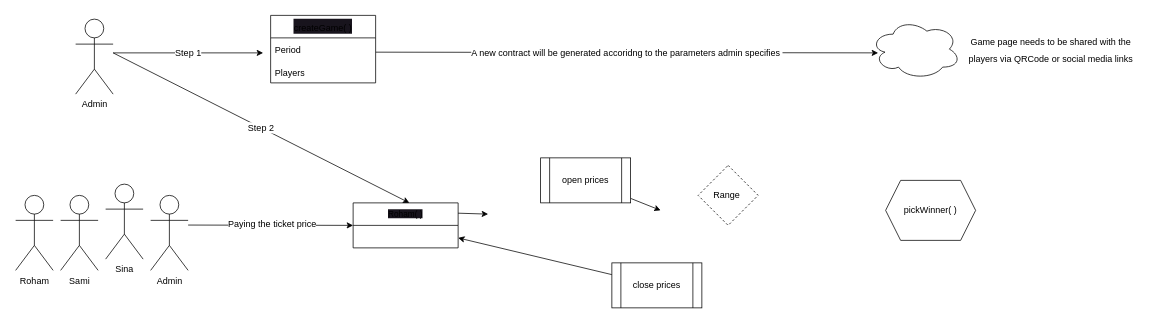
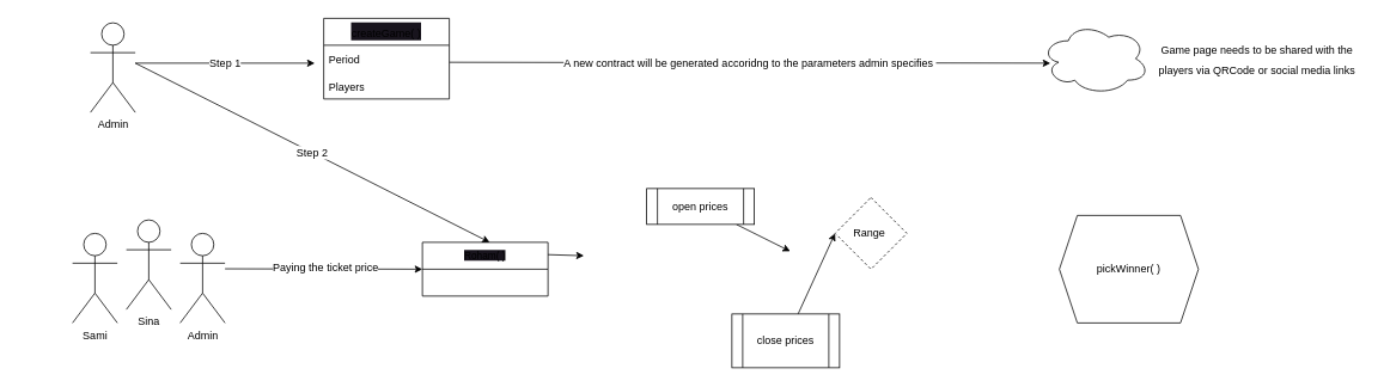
  <mxCell id="0" />
  <mxCell id="1" parent="0" />
  <mxCell id="2" value="&lt;font style=&quot;font-size: 12px;&quot;&gt;Step 1&lt;/font&gt;" style="edgeStyle=none;html=1;" edge="1" parent="1"><mxGeometry x="-0.004" relative="1" as="geometry"><mxPoint x="150" y="70" as="sourcePoint" /><mxPoint x="350" y="70" as="targetPoint" /><Array as="points" /><mxPoint as="offset" /></mxGeometry></mxCell>
  <mxCell id="3" value="&lt;font style=&quot;font-size: 12px;&quot;&gt;Step 2&lt;/font&gt;" style="edgeStyle=none;html=1;entryX=0.5;entryY=0;entryDx=0;entryDy=0;" edge="1" parent="1"><mxGeometry relative="1" as="geometry"><mxPoint x="150" y="70" as="sourcePoint" /><mxPoint x="545" y="270" as="targetPoint" /></mxGeometry></mxCell>
  <mxCell id="4" value="Admin" style="shape=umlActor;verticalLabelPosition=bottom;verticalAlign=top;html=1;outlineConnect=0;" vertex="1" parent="1"><mxGeometry x="100" y="25" width="50" height="100" as="geometry" /></mxCell>
  <mxCell id="5" value="&lt;font style=&quot;font-size: 12px;&quot;&gt;A new contract will be generated accoridng to the parameters admin specifies&amp;nbsp;&lt;/font&gt;" style="edgeStyle=none;html=1;exitX=1.002;exitY=0.635;exitDx=0;exitDy=0;exitPerimeter=0;" edge="1" parent="1" source="17"><mxGeometry relative="1" as="geometry"><mxPoint x="1170" y="70" as="targetPoint" /><mxPoint x="530" y="70" as="sourcePoint" /><mxPoint as="offset" /></mxGeometry></mxCell>
  <mxCell id="6" value="" style="ellipse;shape=cloud;whiteSpace=wrap;html=1;" vertex="1" parent="1"><mxGeometry x="1160" y="25" width="120" height="80" as="geometry" /></mxCell>
  <mxCell id="7" style="edgeStyle=none;html=1;" edge="1" parent="1"><mxGeometry relative="1" as="geometry"><mxPoint x="470" y="300" as="targetPoint" /><mxPoint x="250" y="299.57" as="sourcePoint" /></mxGeometry></mxCell>
  <mxCell id="8" value="Paying the ticket price" style="edgeLabel;html=1;align=center;verticalAlign=middle;resizable=0;points=[];fontSize=12;" vertex="1" connectable="0" parent="7"><mxGeometry x="0.006" y="2" relative="1" as="geometry"><mxPoint as="offset" /></mxGeometry></mxCell>
  <mxCell id="9" style="edgeStyle=none;html=1;exitX=1;exitY=0.25;exitDx=0;exitDy=0;" edge="1" parent="1"><mxGeometry relative="1" as="geometry"><mxPoint x="650" y="285" as="targetPoint" /><mxPoint x="570" y="282.5" as="sourcePoint" /></mxGeometry></mxCell>
  <mxCell id="10" style="edgeStyle=none;html=1;" edge="1" parent="1" source="11"><mxGeometry relative="1" as="geometry"><mxPoint x="880" y="280" as="targetPoint" /></mxGeometry></mxCell>
- <mxCell id="11" value="open prices" style="shape=process;whiteSpace=wrap;html=1;backgroundOutline=1;" vertex="1" parent="1"><mxGeometry x="720" y="210" width="120" height="60" as="geometry" /></mxCell>
- <mxCell id="12" style="edgeStyle=none;html=1;" edge="1" parent="1" source="13" target="24"><mxGeometry relative="1" as="geometry" /></mxCell>
+ <mxCell id="11" value="open prices" style="shape=process;whiteSpace=wrap;html=1;backgroundOutline=1;" vertex="1" parent="1"><mxGeometry x="720" y="210" width="120" height="40" as="geometry" /></mxCell>
+ <mxCell id="12" style="edgeStyle=none;html=1;entryX=0;entryY=0.5;entryDx=0;entryDy=0;" edge="1" parent="1" source="13" target="14"><mxGeometry relative="1" as="geometry" /></mxCell>
  <mxCell id="13" value="close prices" style="shape=process;whiteSpace=wrap;html=1;backgroundOutline=1;" vertex="1" parent="1"><mxGeometry x="815" y="350" width="120" height="60" as="geometry" /></mxCell>
  <mxCell id="14" value="Range&amp;nbsp;" style="rhombus;whiteSpace=wrap;html=1;dashed=1;" vertex="1" parent="1"><mxGeometry x="930" y="220" width="80" height="80" as="geometry" /></mxCell>
- <mxCell id="15" value="pickWinner( )" style="shape=hexagon;perimeter=hexagonPerimeter2;whiteSpace=wrap;html=1;fixedSize=1;" vertex="1" parent="1"><mxGeometry x="1180" y="240" width="120" height="80" as="geometry" /></mxCell>
+ <mxCell id="15" value="pickWinner( )" style="shape=hexagon;perimeter=hexagonPerimeter2;whiteSpace=wrap;html=1;fixedSize=1;" vertex="1" parent="1"><mxGeometry x="1180" y="240" width="155" height="120" as="geometry" /></mxCell>
  <mxCell id="16" value="&lt;span style=&quot;background-color: rgb(24, 20, 29);&quot;&gt;&lt;font style=&quot;font-size: 12px;&quot;&gt;createGame( )&lt;/font&gt;&lt;/span&gt;" style="swimlane;fontStyle=0;childLayout=stackLayout;horizontal=1;startSize=30;horizontalStack=0;resizeParent=1;resizeParentMax=0;resizeLast=0;collapsible=1;marginBottom=0;whiteSpace=wrap;html=1;fontSize=18;" vertex="1" parent="1"><mxGeometry x="360" y="20" width="140" height="90" as="geometry" /></mxCell>
  <mxCell id="17" value="&lt;font style=&quot;font-size: 12px;&quot;&gt;Period&lt;/font&gt;" style="text;strokeColor=none;fillColor=none;align=left;verticalAlign=middle;spacingLeft=4;spacingRight=4;overflow=hidden;points=[[0,0.5],[1,0.5]];portConstraint=eastwest;rotatable=0;whiteSpace=wrap;html=1;fontSize=18;" vertex="1" parent="16"><mxGeometry y="30" width="140" height="30" as="geometry" /></mxCell>
  <mxCell id="18" value="&lt;font style=&quot;font-size: 12px;&quot;&gt;Players&lt;/font&gt;" style="text;strokeColor=none;fillColor=none;align=left;verticalAlign=middle;spacingLeft=4;spacingRight=4;overflow=hidden;points=[[0,0.5],[1,0.5]];portConstraint=eastwest;rotatable=0;whiteSpace=wrap;html=1;fontSize=18;" vertex="1" parent="16"><mxGeometry y="60" width="140" height="30" as="geometry" /></mxCell>
  <mxCell id="19" value="&lt;font style=&quot;font-size: 12px;&quot;&gt;Game page needs to be shared with the &lt;br&gt;players via QRCode or social media links&lt;/font&gt;" style="text;html=1;align=center;verticalAlign=middle;resizable=0;points=[];autosize=1;strokeColor=none;fillColor=none;fontSize=18;" vertex="1" parent="1"><mxGeometry x="1280" y="35" width="240" height="60" as="geometry" /></mxCell>
  <mxCell id="20" value="Admin" style="shape=umlActor;verticalLabelPosition=bottom;verticalAlign=top;html=1;outlineConnect=0;" vertex="1" parent="1"><mxGeometry x="200" y="260" width="50" height="100" as="geometry" /></mxCell>
  <mxCell id="21" value="Sina" style="shape=umlActor;verticalLabelPosition=bottom;verticalAlign=top;html=1;outlineConnect=0;" vertex="1" parent="1"><mxGeometry x="140" y="245" width="50" height="100" as="geometry" /></mxCell>
  <mxCell id="22" value="Sami" style="shape=umlActor;verticalLabelPosition=bottom;verticalAlign=top;html=1;outlineConnect=0;" vertex="1" parent="1"><mxGeometry x="80" y="260" width="50" height="100" as="geometry" /></mxCell>
- <mxCell id="23" value="Roham" style="shape=umlActor;verticalLabelPosition=bottom;verticalAlign=top;html=1;outlineConnect=0;" vertex="1" parent="1"><mxGeometry x="20" y="260" width="50" height="100" as="geometry" /></mxCell>
  <mxCell id="24" value="&lt;span style=&quot;font-size: 11px; background-color: rgb(24, 20, 29);&quot;&gt;Roham( )&lt;/span&gt;" style="swimlane;fontStyle=0;childLayout=stackLayout;horizontal=1;startSize=30;horizontalStack=0;resizeParent=1;resizeParentMax=0;resizeLast=0;collapsible=1;marginBottom=0;whiteSpace=wrap;html=1;fontSize=12;" vertex="1" parent="1"><mxGeometry x="470" y="270" width="140" height="60" as="geometry" /></mxCell>
